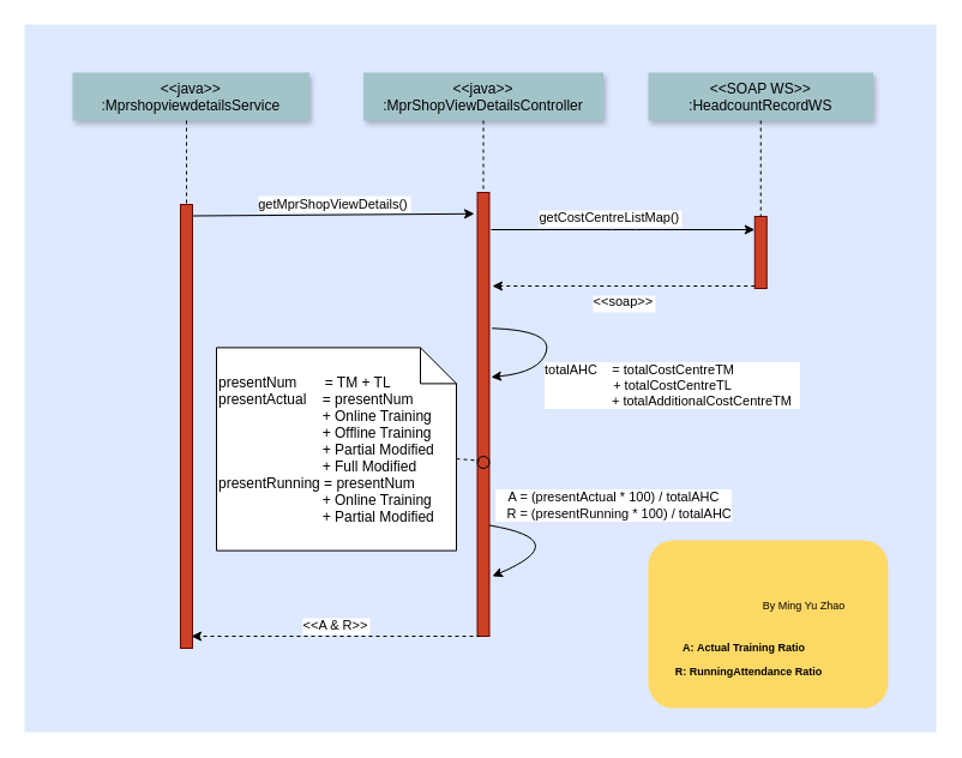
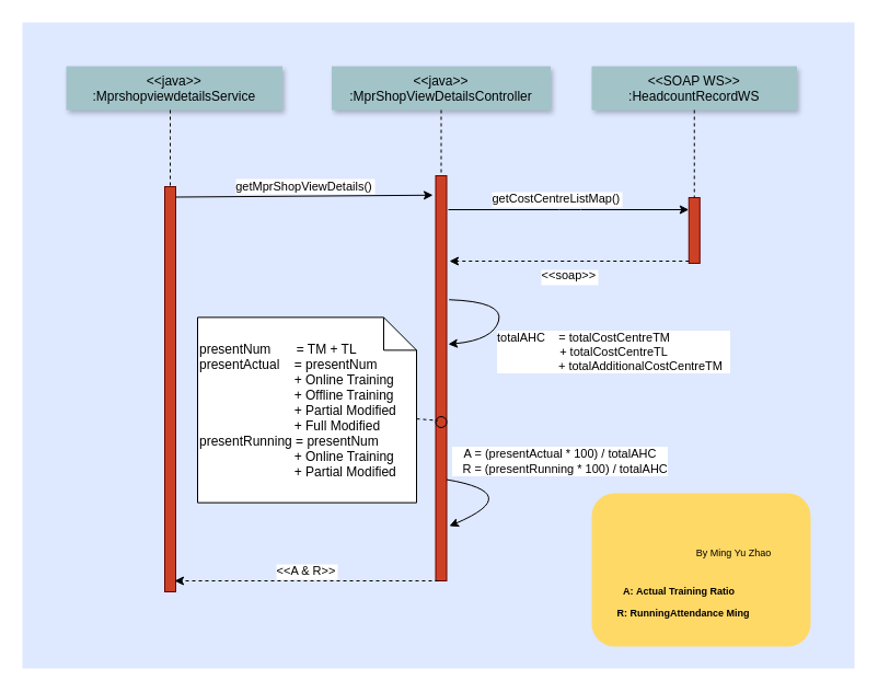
  <mxCell id="0" />
  <mxCell id="1" parent="0" />
  <mxCell id="2" value="" style="fillColor=#DEE8FF;strokeColor=none" parent="1" vertex="1"><mxGeometry x="20" y="20" width="760" height="590" as="geometry" /></mxCell>
  <mxCell id="3" value="" style="fillColor=#CC4125;strokeColor=#660000" parent="1" vertex="1"><mxGeometry x="150" y="170" width="10" height="370" as="geometry" /></mxCell>
  <mxCell id="4" value="&lt;&lt;java&gt;&gt;&#10;:MprshopviewdetailsService" style="shadow=1;fillColor=#A2C4C9;strokeColor=none" parent="1" vertex="1"><mxGeometry x="60" y="60" width="197.5" height="40" as="geometry" /></mxCell>
  <mxCell id="5" value="" style="fillColor=#CC4125;strokeColor=#660000" parent="1" vertex="1"><mxGeometry x="397.5" y="160" width="10" height="370" as="geometry" /></mxCell>
  <mxCell id="6" value="&lt;&lt;java&gt;&gt;&#10;:MprShopViewDetailsController" style="shadow=1;fillColor=#A2C4C9;strokeColor=none" parent="1" vertex="1"><mxGeometry x="302.5" y="60" width="200" height="40" as="geometry" /></mxCell>
  <mxCell id="7" value="" style="edgeStyle=none;endArrow=none;dashed=1" parent="1" source="6" target="5" edge="1"><mxGeometry x="272.335" y="165" width="100" height="100" as="geometry"><mxPoint x="297.259" y="110" as="sourcePoint" /><mxPoint x="297.576" y="165" as="targetPoint" /></mxGeometry></mxCell>
  <mxCell id="8" value="getMprShopViewDetails()" style="edgeStyle=none;verticalLabelPosition=top;verticalAlign=bottom;entryX=-0.25;entryY=0.048;entryDx=0;entryDy=0;entryPerimeter=0;" parent="1" edge="1" target="5"><mxGeometry x="220" y="92" width="100" height="100" as="geometry"><mxPoint x="160" y="179.5" as="sourcePoint" /><mxPoint x="390" y="180" as="targetPoint" /></mxGeometry></mxCell>
  <mxCell id="9" value="" style="fillColor=#CC4125;strokeColor=#660000" parent="1" vertex="1"><mxGeometry x="628.75" y="180" width="10" height="60" as="geometry" /></mxCell>
  <mxCell id="10" value="&lt;&lt;SOAP WS&gt;&gt;&#10;:HeadcountRecordWS" style="shadow=1;fillColor=#A2C4C9;strokeColor=none" parent="1" vertex="1"><mxGeometry x="540" y="60" width="187.5" height="40" as="geometry" /></mxCell>
  <mxCell id="11" value="" style="edgeStyle=none;endArrow=none;dashed=1" parent="1" source="10" target="9" edge="1"><mxGeometry x="614.488" y="175.0" width="100" height="100" as="geometry"><mxPoint x="624.653" y="110" as="sourcePoint" /><mxPoint x="624.653" y="260" as="targetPoint" /></mxGeometry></mxCell>
  <mxCell id="12" value="getCostCentreListMap()" style="edgeStyle=elbowEdgeStyle;elbow=vertical;verticalLabelPosition=top;verticalAlign=bottom;" parent="1" target="9" edge="1"><mxGeometry width="100" height="100" as="geometry"><mxPoint x="409" y="191" as="sourcePoint" /><mxPoint x="590" y="190" as="targetPoint" /><Array as="points"><mxPoint x="520" y="191" /></Array><mxPoint x="-11" y="-1" as="offset" /></mxGeometry></mxCell>
  <mxCell id="13" value="&lt;&lt;soap&gt;&gt;" style="edgeStyle=elbowEdgeStyle;elbow=vertical;dashed=1;verticalLabelPosition=bottom;verticalAlign=top;" parent="1" source="9" edge="1"><mxGeometry x="550" y="280" width="100" height="100" as="geometry"><mxPoint x="479.784" y="280" as="sourcePoint" /><mxPoint x="410" y="238" as="targetPoint" /><Array as="points" /></mxGeometry></mxCell>
  <mxCell id="14" value="" style="edgeStyle=elbowEdgeStyle;elbow=horizontal;endArrow=none;dashed=1" parent="1" source="4" target="3" edge="1"><mxGeometry x="230.0" y="310" width="100" height="100" as="geometry"><mxPoint x="180" y="410" as="sourcePoint" /><mxPoint x="280" y="310" as="targetPoint" /></mxGeometry></mxCell>
  <mxCell id="15" value="" style="ellipse;fillColor=none" parent="1" vertex="1"><mxGeometry x="397.5" y="380.004" width="10.0" height="10" as="geometry" /></mxCell>
  <mxCell id="16" value="presentNum       = TM + TL&#10;presentActual    = presentNum &#10;                          + Online Training &#10;                          + Offline Training &#10;                          + Partial Modified &#10;                          + Full Modified &#10;presentRunning = presentNum &#10;                          + Online Training &#10;                          + Partial Modified " style="shape=note;align=left" parent="1" vertex="1"><mxGeometry x="180" y="289.39" width="200" height="169.22" as="geometry" /></mxCell>
  <mxCell id="17" value="" style="edgeStyle=none;endArrow=none;dashed=1;entryX=0.194;entryY=0.361;entryDx=0;entryDy=0;entryPerimeter=0;" parent="1" source="16" target="15" edge="1"><mxGeometry x="1030" y="180" width="100" height="100" as="geometry"><mxPoint x="980" y="280" as="sourcePoint" /><mxPoint x="1080" y="180" as="targetPoint" /></mxGeometry></mxCell>
  <mxCell id="18" value="&lt;&lt;A &amp; R&gt;&gt;" style="edgeStyle=elbowEdgeStyle;elbow=vertical;dashed=1;verticalLabelPosition=bottom;verticalAlign=bottom;entryX=0.9;entryY=0.973;entryDx=0;entryDy=0;entryPerimeter=0;" parent="1" target="3" edge="1"><mxGeometry x="540" y="559.078" width="100" height="100" as="geometry"><mxPoint x="400" y="530" as="sourcePoint" /><mxPoint x="210" y="524" as="targetPoint" /><Array as="points" /></mxGeometry></mxCell>
  <mxCell id="19" value="" style="curved=1;endArrow=classic;html=1;exitX=1.219;exitY=0.306;exitDx=0;exitDy=0;entryX=1.15;entryY=0.416;entryDx=0;entryDy=0;exitPerimeter=0;entryPerimeter=0;" edge="1" parent="1" source="5" target="5"><mxGeometry width="50" height="50" relative="1" as="geometry"><mxPoint x="690" y="410" as="sourcePoint" /><mxPoint x="740" y="360" as="targetPoint" /><Array as="points"><mxPoint x="460" y="275" /><mxPoint x="450" y="310" /></Array></mxGeometry></mxCell>
  <mxCell id="20" value="totalAHC&amp;nbsp; &amp;nbsp; = totalCostCentreTM&amp;nbsp; &amp;nbsp; &amp;nbsp; &amp;nbsp; &amp;nbsp; &amp;nbsp; &amp;nbsp; &amp;nbsp; &amp;nbsp;&amp;nbsp;&lt;br&gt;+ totalCostCentreTL &lt;br&gt;&amp;nbsp; &amp;nbsp; &amp;nbsp; &amp;nbsp; &amp;nbsp; &amp;nbsp; &amp;nbsp; &amp;nbsp; + totalAdditionalCostCentreTM" style="edgeLabel;html=1;align=center;verticalAlign=middle;resizable=0;points=[];" vertex="1" connectable="0" parent="19"><mxGeometry x="-0.035" y="-3" relative="1" as="geometry"><mxPoint x="105.92" y="35.21" as="offset" /></mxGeometry></mxCell>
  <mxCell id="21" value="" style="curved=1;endArrow=classic;html=1;exitX=1;exitY=0.75;exitDx=0;exitDy=0;" edge="1" parent="1" source="5"><mxGeometry width="50" height="50" relative="1" as="geometry"><mxPoint x="418.76" y="287.6" as="sourcePoint" /><mxPoint x="410" y="480" as="targetPoint" /><Array as="points"><mxPoint x="480" y="450" /></Array></mxGeometry></mxCell>
  <mxCell id="22" value="&lt;div&gt;A = (presentActual * 100) / totalAHC&lt;br&gt;&lt;/div&gt;&lt;div&gt;&amp;nbsp; &amp;nbsp;R = (presentRunning * 100) / totalAHC&lt;/div&gt;" style="edgeLabel;html=1;align=center;verticalAlign=middle;resizable=0;points=[];" vertex="1" connectable="0" parent="21"><mxGeometry x="-0.035" y="-3" relative="1" as="geometry"><mxPoint x="32.29" y="-32.65" as="offset" /></mxGeometry></mxCell>
  <mxCell id="23" value="" style="group" vertex="1" connectable="0" parent="1"><mxGeometry x="540" y="450" width="200" height="140" as="geometry" /></mxCell>
  <mxCell id="24" value="" style="rounded=1;fontStyle=1;fillColor=#FFD966;strokeColor=none;align=center;fontSize=11;" parent="23" vertex="1"><mxGeometry width="200" height="140" as="geometry" /></mxCell>
  <mxCell id="25" value="By Ming Yu Zhao" style="text;html=1;strokeColor=none;fillColor=none;align=center;verticalAlign=middle;whiteSpace=wrap;rounded=0;fontSize=9;" vertex="1" parent="23"><mxGeometry x="70" y="45" width="120" height="20" as="geometry" /></mxCell>
  <mxCell id="26" value="A:&amp;nbsp;Actual Training Ratio" style="text;html=1;strokeColor=none;fillColor=none;align=center;verticalAlign=middle;whiteSpace=wrap;rounded=0;fontSize=9;fontStyle=1" vertex="1" parent="23"><mxGeometry x="20" y="80" width="120" height="20" as="geometry" /></mxCell>
- <mxCell id="27" value="R:&amp;nbsp;RunningAttendance Ratio" style="text;html=1;strokeColor=none;fillColor=none;align=center;verticalAlign=middle;whiteSpace=wrap;rounded=0;fontSize=9;fontStyle=1" vertex="1" parent="23"><mxGeometry x="19" y="100" width="130" height="20" as="geometry" /></mxCell>
+ <mxCell id="27" value="R:&amp;nbsp;RunningAttendance Ming" style="text;html=1;strokeColor=none;fillColor=none;align=center;verticalAlign=middle;whiteSpace=wrap;rounded=0;fontSize=9;fontStyle=1" vertex="1" parent="23"><mxGeometry x="19" y="100" width="130" height="20" as="geometry" /></mxCell>
